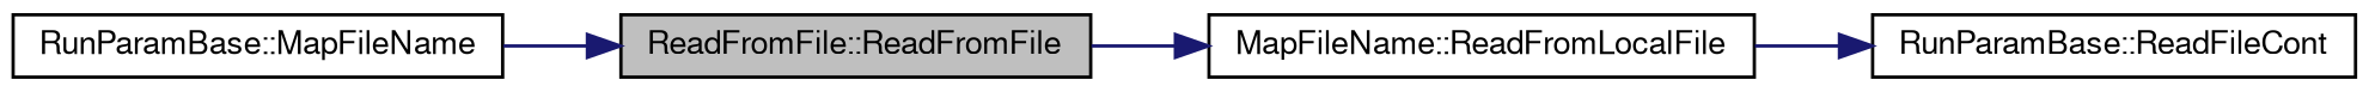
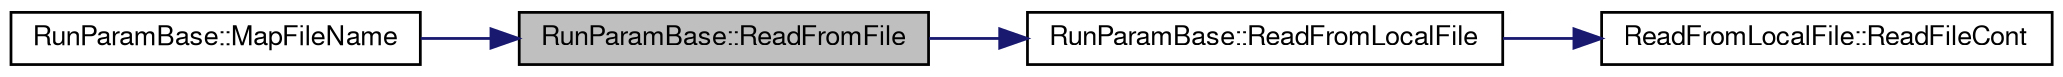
  digraph {
    rankdir=LR
    node [color=black fontname=FreeSans fontsize=10 shape=record]
    edge [color=midnightblue fontname=FreeSans fontsize=10 labelfontname=FreeSans labelfontsize=10 style=solid]
-   n1 [fillcolor=grey75 fontcolor=black height=0.2 label="ReadFromFile::ReadFromFile" style=filled width=0.4]
-   n2 [height=0.2 label="MapFileName::ReadFromLocalFile" width=0.4]
+   n1 [fillcolor=grey75 fontcolor=black height=0.2 label="RunParamBase::ReadFromFile" style=filled width=0.4]
+   n2 [height=0.2 label="RunParamBase::ReadFromLocalFile" width=0.4]
    n3 [height=0.2 label="RunParamBase::MapFileName" width=0.4]
-   n4 [height=0.2 label="RunParamBase::ReadFileCont" width=0.4]
+   n4 [height=0.2 label="ReadFromLocalFile::ReadFileCont" width=0.4]
    n1 -> n2
    n2 -> n4
    n3 -> n1
  }
